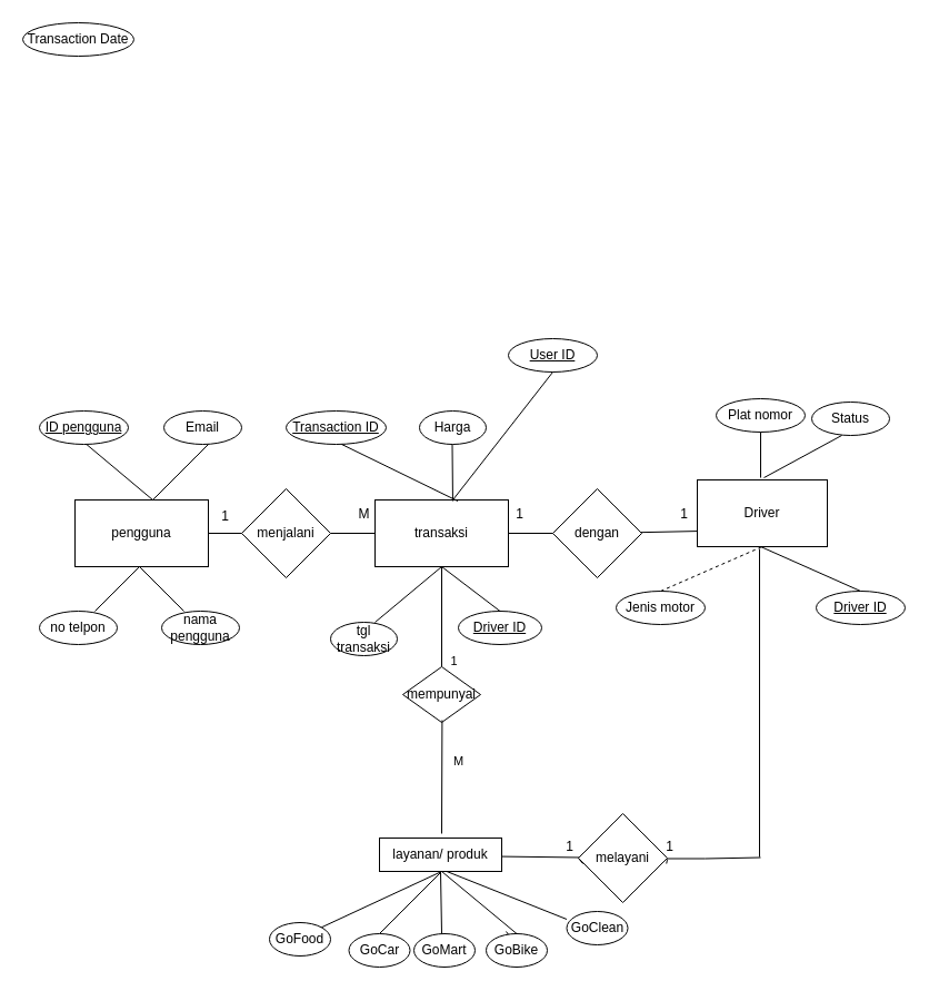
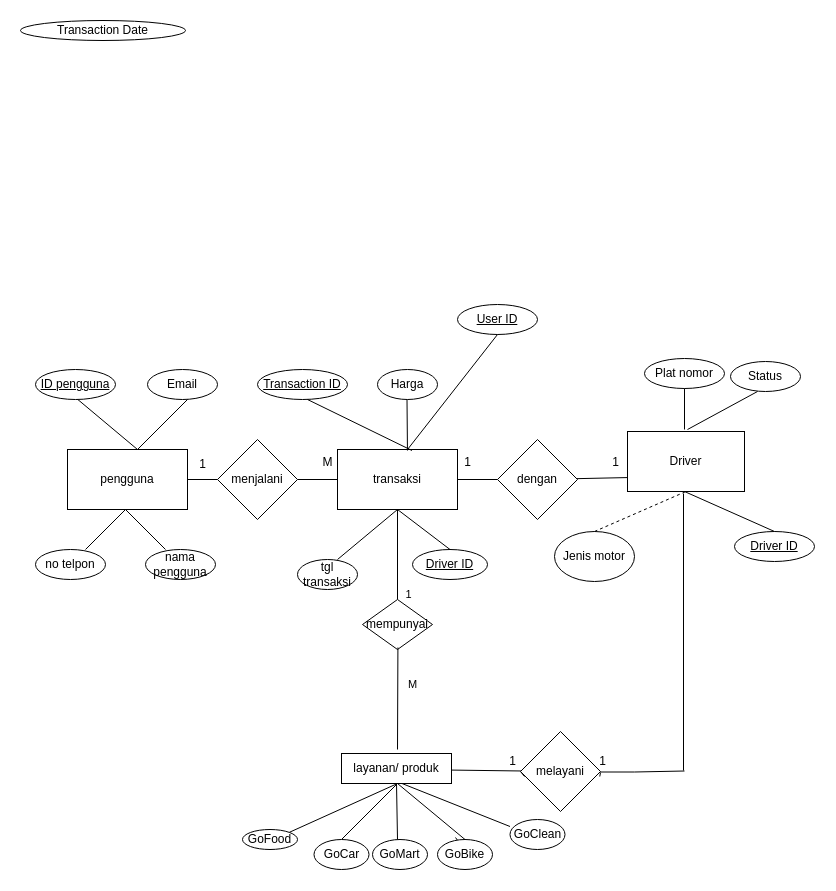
  <mxCell id="0" />
  <mxCell id="1" parent="0" />
  <mxCell id="2" value="transaksi" style="rounded=0;whiteSpace=wrap;html=1;" parent="1" vertex="1"><mxGeometry x="337" y="449" width="120" height="60" as="geometry" /></mxCell>
  <mxCell id="3" value="pengguna" style="rounded=0;whiteSpace=wrap;html=1;" parent="1" vertex="1"><mxGeometry x="67" y="449" width="120" height="60" as="geometry" /></mxCell>
  <mxCell id="4" value="menjalani" style="rhombus;whiteSpace=wrap;html=1;" parent="1" vertex="1"><mxGeometry x="217" y="439" width="80" height="80" as="geometry" /></mxCell>
  <mxCell id="5" value="dengan" style="rhombus;whiteSpace=wrap;html=1;" parent="1" vertex="1"><mxGeometry x="497" y="439" width="80" height="80" as="geometry" /></mxCell>
  <mxCell id="6" value="" style="endArrow=none;html=1;rounded=0;entryX=0;entryY=0.5;entryDx=0;entryDy=0;" parent="1" target="4" edge="1"><mxGeometry width="50" height="50" relative="1" as="geometry"><mxPoint x="187" y="479" as="sourcePoint" /><mxPoint x="237" y="429" as="targetPoint" /></mxGeometry></mxCell>
  <mxCell id="7" value="" style="endArrow=none;html=1;rounded=0;entryX=0;entryY=0.5;entryDx=0;entryDy=0;" parent="1" target="5" edge="1"><mxGeometry width="50" height="50" relative="1" as="geometry"><mxPoint x="457" y="479" as="sourcePoint" /><mxPoint x="507" y="429" as="targetPoint" /></mxGeometry></mxCell>
  <mxCell id="8" value="" style="endArrow=none;html=1;rounded=0;entryX=0;entryY=0.5;entryDx=0;entryDy=0;" parent="1" target="2" edge="1"><mxGeometry width="50" height="50" relative="1" as="geometry"><mxPoint x="297" y="479" as="sourcePoint" /><mxPoint x="347" y="429" as="targetPoint" /></mxGeometry></mxCell>
  <mxCell id="9" value="" style="endArrow=none;html=1;rounded=0;entryX=0;entryY=0.5;entryDx=0;entryDy=0;" parent="1" source="5" edge="1"><mxGeometry width="50" height="50" relative="1" as="geometry"><mxPoint x="577" y="477" as="sourcePoint" /><mxPoint x="630" y="477" as="targetPoint" /></mxGeometry></mxCell>
  <mxCell id="10" value="Email" style="ellipse;whiteSpace=wrap;html=1;" parent="1" vertex="1"><mxGeometry x="147" y="369" width="70" height="30" as="geometry" /></mxCell>
  <mxCell id="11" value="no telpon" style="ellipse;whiteSpace=wrap;html=1;" parent="1" vertex="1"><mxGeometry x="35" y="549" width="70" height="30" as="geometry" /></mxCell>
  <mxCell id="12" value="nama pengguna" style="ellipse;whiteSpace=wrap;html=1;" parent="1" vertex="1"><mxGeometry x="145" y="549" width="70" height="30" as="geometry" /></mxCell>
  <mxCell id="13" value="" style="endArrow=none;html=1;rounded=0;" parent="1" edge="1"><mxGeometry width="50" height="50" relative="1" as="geometry"><mxPoint x="85" y="549" as="sourcePoint" /><mxPoint x="125" y="509" as="targetPoint" /></mxGeometry></mxCell>
  <mxCell id="14" value="" style="endArrow=none;html=1;rounded=0;" parent="1" edge="1"><mxGeometry width="50" height="50" relative="1" as="geometry"><mxPoint x="165" y="549" as="sourcePoint" /><mxPoint x="125" y="509" as="targetPoint" /></mxGeometry></mxCell>
  <mxCell id="15" value="" style="endArrow=none;html=1;rounded=0;" parent="1" edge="1"><mxGeometry width="50" height="50" relative="1" as="geometry"><mxPoint x="137" y="449" as="sourcePoint" /><mxPoint x="187" y="399" as="targetPoint" /></mxGeometry></mxCell>
  <mxCell id="16" value="" style="endArrow=none;html=1;rounded=0;entryX=0;entryY=0;entryDx=0;entryDy=0;" parent="1" source="18" edge="1"><mxGeometry width="50" height="50" relative="1" as="geometry"><mxPoint x="137" y="449" as="sourcePoint" /><mxPoint x="87" y="399" as="targetPoint" /></mxGeometry></mxCell>
  <mxCell id="17" value="" style="endArrow=none;html=1;rounded=0;entryX=0;entryY=0;entryDx=0;entryDy=0;" parent="1" target="18" edge="1"><mxGeometry width="50" height="50" relative="1" as="geometry"><mxPoint x="137" y="449" as="sourcePoint" /><mxPoint x="87" y="399" as="targetPoint" /></mxGeometry></mxCell>
  <mxCell id="18" value="&lt;u&gt;ID pengguna&lt;/u&gt;" style="ellipse;whiteSpace=wrap;html=1;" parent="1" vertex="1"><mxGeometry x="35" y="369" width="80" height="30" as="geometry" /></mxCell>
- <mxCell id="19" value="Transaction Date" style="ellipse;whiteSpace=wrap;html=1;" parent="1" vertex="1"><mxGeometry x="20" y="20" width="100" height="30" as="geometry" /></mxCell>
+ <mxCell id="19" value="Transaction Date" style="ellipse;whiteSpace=wrap;html=1;" parent="1" vertex="1"><mxGeometry x="20" y="20" width="165" height="20" as="geometry" /></mxCell>
  <mxCell id="20" value="&lt;u&gt;User ID&lt;/u&gt;" style="ellipse;whiteSpace=wrap;html=1;" parent="1" vertex="1"><mxGeometry x="457" y="304" width="80" height="30" as="geometry" /></mxCell>
  <mxCell id="21" value="Harga" style="ellipse;whiteSpace=wrap;html=1;" parent="1" vertex="1"><mxGeometry x="377" y="369" width="60" height="30" as="geometry" /></mxCell>
  <mxCell id="22" value="&lt;u&gt;Transaction ID&lt;/u&gt;" style="ellipse;whiteSpace=wrap;html=1;" parent="1" vertex="1"><mxGeometry x="257" y="369" width="90" height="30" as="geometry" /></mxCell>
  <mxCell id="23" value="&lt;u&gt;Driver ID&lt;/u&gt;" style="ellipse;whiteSpace=wrap;html=1;" parent="1" vertex="1"><mxGeometry x="412" y="549" width="75" height="30" as="geometry" /></mxCell>
  <mxCell id="24" value="" style="endArrow=none;html=1;rounded=0;entryX=0.5;entryY=1;entryDx=0;entryDy=0;" parent="1" target="2" edge="1"><mxGeometry width="50" height="50" relative="1" as="geometry"><mxPoint x="337" y="559" as="sourcePoint" /><mxPoint x="387" y="499" as="targetPoint" /></mxGeometry></mxCell>
  <mxCell id="25" value="" style="endArrow=none;html=1;rounded=0;exitX=0.621;exitY=0.017;exitDx=0;exitDy=0;exitPerimeter=0;" parent="1" source="2" edge="1"><mxGeometry width="50" height="50" relative="1" as="geometry"><mxPoint x="377" y="479" as="sourcePoint" /><mxPoint x="307" y="399" as="targetPoint" /></mxGeometry></mxCell>
  <mxCell id="26" value="" style="endArrow=none;html=1;rounded=0;exitX=0.583;exitY=0.017;exitDx=0;exitDy=0;exitPerimeter=0;" parent="1" source="2" edge="1"><mxGeometry width="50" height="50" relative="1" as="geometry"><mxPoint x="406.5" y="439" as="sourcePoint" /><mxPoint x="406.5" y="399" as="targetPoint" /></mxGeometry></mxCell>
  <mxCell id="27" value="" style="endArrow=none;html=1;rounded=0;entryX=0.5;entryY=1;entryDx=0;entryDy=0;" parent="1" target="20" edge="1"><mxGeometry width="50" height="50" relative="1" as="geometry"><mxPoint x="407" y="449" as="sourcePoint" /><mxPoint x="457" y="399" as="targetPoint" /></mxGeometry></mxCell>
  <mxCell id="28" value="" style="endArrow=none;html=1;rounded=0;entryX=0.5;entryY=0;entryDx=0;entryDy=0;" parent="1" target="23" edge="1"><mxGeometry width="50" height="50" relative="1" as="geometry"><mxPoint x="397" y="509" as="sourcePoint" /><mxPoint x="447" y="459" as="targetPoint" /></mxGeometry></mxCell>
  <mxCell id="29" value="" style="endArrow=none;html=1;rounded=0;" parent="1" edge="1"><mxGeometry width="50" height="50" relative="1" as="geometry"><mxPoint x="397" y="599" as="sourcePoint" /><mxPoint x="397" y="509" as="targetPoint" /></mxGeometry></mxCell>
  <mxCell id="30" value="1" style="edgeLabel;html=1;align=center;verticalAlign=middle;resizable=0;points=[];" parent="29" vertex="1" connectable="0"><mxGeometry x="-0.856" y="-9" relative="1" as="geometry"><mxPoint x="1" as="offset" /></mxGeometry></mxCell>
  <mxCell id="31" value="mempunyai" style="rhombus;whiteSpace=wrap;html=1;" parent="1" vertex="1"><mxGeometry x="362" y="599" width="70" height="50" as="geometry" /></mxCell>
  <mxCell id="32" value="" style="endArrow=none;html=1;rounded=0;" parent="1" edge="1"><mxGeometry width="50" height="50" relative="1" as="geometry"><mxPoint x="397" y="749" as="sourcePoint" /><mxPoint x="397.41" y="647" as="targetPoint" /></mxGeometry></mxCell>
- <mxCell id="33" value="GoFood" style="ellipse;whiteSpace=wrap;html=1;" parent="1" vertex="1"><mxGeometry x="242" y="829" width="55" height="30" as="geometry" /></mxCell>
+ <mxCell id="33" value="GoFood" style="ellipse;whiteSpace=wrap;html=1;" parent="1" vertex="1"><mxGeometry x="242" y="829" width="55" height="20" as="geometry" /></mxCell>
  <mxCell id="34" value="M" style="text;html=1;align=center;verticalAlign=middle;resizable=0;points=[];autosize=1;strokeColor=none;fillColor=none;" parent="1" vertex="1"><mxGeometry x="312" y="447" width="30" height="30" as="geometry" /></mxCell>
  <mxCell id="35" value="1" style="text;html=1;align=center;verticalAlign=middle;resizable=0;points=[];autosize=1;strokeColor=none;fillColor=none;" parent="1" vertex="1"><mxGeometry x="187" y="449" width="30" height="30" as="geometry" /></mxCell>
  <mxCell id="36" value="1" style="text;html=1;align=center;verticalAlign=middle;resizable=0;points=[];autosize=1;strokeColor=none;fillColor=none;" parent="1" vertex="1"><mxGeometry x="452" y="447" width="30" height="30" as="geometry" /></mxCell>
  <mxCell id="37" value="1" style="text;html=1;align=center;verticalAlign=middle;resizable=0;points=[];autosize=1;strokeColor=none;fillColor=none;rotation=0;" parent="1" vertex="1"><mxGeometry x="600" y="447" width="30" height="30" as="geometry" /></mxCell>
  <mxCell id="38" value="&lt;font style=&quot;font-size: 11px;&quot;&gt;M&lt;/font&gt;" style="text;html=1;align=center;verticalAlign=middle;resizable=0;points=[];autosize=1;strokeColor=none;fillColor=none;" parent="1" vertex="1"><mxGeometry x="397" y="669" width="30" height="30" as="geometry" /></mxCell>
  <mxCell id="39" value="Driver" style="rounded=0;whiteSpace=wrap;html=1;" parent="1" vertex="1"><mxGeometry x="627" y="431" width="117" height="60" as="geometry" /></mxCell>
  <mxCell id="40" value="Status" style="ellipse;whiteSpace=wrap;html=1;" parent="1" vertex="1"><mxGeometry x="730" y="361" width="70" height="30" as="geometry" /></mxCell>
- <mxCell id="41" value="Jenis motor" style="ellipse;whiteSpace=wrap;html=1;" parent="1" vertex="1"><mxGeometry x="554" y="531" width="80" height="30" as="geometry" /></mxCell>
+ <mxCell id="41" value="Jenis motor" style="ellipse;whiteSpace=wrap;html=1;" parent="1" vertex="1"><mxGeometry x="554" y="531" width="80" height="50" as="geometry" /></mxCell>
  <mxCell id="42" value="Plat nomor" style="ellipse;whiteSpace=wrap;html=1;" parent="1" vertex="1"><mxGeometry x="644" y="358" width="80" height="30" as="geometry" /></mxCell>
  <mxCell id="43" value="&lt;u&gt;Driver ID&lt;/u&gt;" style="ellipse;whiteSpace=wrap;html=1;" parent="1" vertex="1"><mxGeometry x="734" y="531" width="80" height="30" as="geometry" /></mxCell>
  <mxCell id="44" value="" style="endArrow=none;html=1;rounded=0;entryX=0.5;entryY=1;entryDx=0;entryDy=0;exitX=0.5;exitY=0;exitDx=0;exitDy=0;dashed=1;" parent="1" source="41" target="39" edge="1"><mxGeometry width="50" height="50" relative="1" as="geometry"><mxPoint x="594" y="541" as="sourcePoint" /><mxPoint x="644" y="491" as="targetPoint" /></mxGeometry></mxCell>
  <mxCell id="45" value="" style="endArrow=none;html=1;rounded=0;exitX=0.5;exitY=0;exitDx=0;exitDy=0;" parent="1" source="43" edge="1"><mxGeometry width="50" height="50" relative="1" as="geometry"><mxPoint x="634" y="541" as="sourcePoint" /><mxPoint x="684" y="491" as="targetPoint" /></mxGeometry></mxCell>
  <mxCell id="46" value="" style="endArrow=none;html=1;rounded=0;exitX=0.5;exitY=1;exitDx=0;exitDy=0;" parent="1" source="42" edge="1"><mxGeometry width="50" height="50" relative="1" as="geometry"><mxPoint x="634" y="541" as="sourcePoint" /><mxPoint x="684" y="429" as="targetPoint" /></mxGeometry></mxCell>
  <mxCell id="47" value="" style="endArrow=none;html=1;rounded=0;" parent="1" edge="1"><mxGeometry width="50" height="50" relative="1" as="geometry"><mxPoint x="687" y="429" as="sourcePoint" /><mxPoint x="757" y="391" as="targetPoint" /></mxGeometry></mxCell>
  <mxCell id="48" value="" style="endArrow=none;html=1;rounded=0;" parent="1" edge="1"><mxGeometry width="50" height="50" relative="1" as="geometry"><mxPoint x="683" y="770" as="sourcePoint" /><mxPoint x="683" y="493" as="targetPoint" /></mxGeometry></mxCell>
  <mxCell id="49" value="" style="endArrow=none;html=1;rounded=0;" parent="1" source="51" edge="1"><mxGeometry width="50" height="50" relative="1" as="geometry"><mxPoint x="683" y="752" as="sourcePoint" /><mxPoint x="407" y="769" as="targetPoint" /></mxGeometry></mxCell>
  <mxCell id="50" value="" style="endArrow=none;html=1;rounded=0;entryX=0;entryY=0.5;entryDx=0;entryDy=0;" parent="1" source="53" target="51" edge="1"><mxGeometry width="50" height="50" relative="1" as="geometry"><mxPoint x="683" y="752" as="sourcePoint" /><mxPoint x="888" y="752" as="targetPoint" /></mxGeometry></mxCell>
  <mxCell id="51" value="melayani" style="rhombus;whiteSpace=wrap;html=1;" parent="1" vertex="1"><mxGeometry x="520" y="731" width="80" height="80" as="geometry" /></mxCell>
  <mxCell id="52" value="" style="endArrow=none;html=1;rounded=0;entryX=-0.167;entryY=1;entryDx=0;entryDy=0;entryPerimeter=0;" parent="1" source="55" edge="1"><mxGeometry width="50" height="50" relative="1" as="geometry"><mxPoint x="687" y="772" as="sourcePoint" /><mxPoint x="600" y="772" as="targetPoint" /></mxGeometry></mxCell>
  <mxCell id="53" value="1" style="text;html=1;align=center;verticalAlign=middle;resizable=0;points=[];autosize=1;strokeColor=none;fillColor=none;" parent="1" vertex="1"><mxGeometry x="497" y="746" width="30" height="30" as="geometry" /></mxCell>
  <mxCell id="54" value="" style="endArrow=none;html=1;rounded=0;entryX=0.533;entryY=0.9;entryDx=0;entryDy=0;entryPerimeter=0;" parent="1" edge="1"><mxGeometry width="50" height="50" relative="1" as="geometry"><mxPoint x="684.01" y="770.5" as="sourcePoint" /><mxPoint x="600" y="771.5" as="targetPoint" /><Array as="points"><mxPoint x="634.01" y="771.5" /></Array></mxGeometry></mxCell>
  <mxCell id="55" value="1" style="text;html=1;align=center;verticalAlign=middle;resizable=0;points=[];autosize=1;strokeColor=none;fillColor=none;" parent="1" vertex="1"><mxGeometry x="587" y="746" width="30" height="30" as="geometry" /></mxCell>
  <mxCell id="56" value="layanan/ produk" style="rounded=0;whiteSpace=wrap;html=1;" vertex="1" parent="1"><mxGeometry x="341" y="753" width="110" height="30" as="geometry" /></mxCell>
  <mxCell id="57" value="GoClean" style="ellipse;whiteSpace=wrap;html=1;" vertex="1" parent="1"><mxGeometry x="509.5" y="819" width="55" height="30" as="geometry" /></mxCell>
  <mxCell id="58" value="" style="endArrow=none;html=1;rounded=0;exitX=0.5;exitY=0;exitDx=0;exitDy=0;" edge="1" parent="1"><mxGeometry width="50" height="50" relative="1" as="geometry"><mxPoint x="509.5" y="826" as="sourcePoint" /><mxPoint x="401.5" y="783" as="targetPoint" /></mxGeometry></mxCell>
  <mxCell id="59" value="" style="endArrow=none;html=1;rounded=0;exitX=0.5;exitY=0;exitDx=0;exitDy=0;" edge="1" parent="1" source="67"><mxGeometry width="50" height="50" relative="1" as="geometry"><mxPoint x="455" y="837" as="sourcePoint" /><mxPoint x="397" y="783" as="targetPoint" /></mxGeometry></mxCell>
  <mxCell id="60" value="" style="endArrow=none;html=1;rounded=0;exitX=0.5;exitY=0;exitDx=0;exitDy=0;" edge="1" parent="1" source="65"><mxGeometry width="50" height="50" relative="1" as="geometry"><mxPoint x="345" y="846" as="sourcePoint" /><mxPoint x="397" y="783" as="targetPoint" /></mxGeometry></mxCell>
  <mxCell id="61" value="" style="endArrow=none;html=1;rounded=0;exitX=1;exitY=0;exitDx=0;exitDy=0;" edge="1" parent="1" source="33"><mxGeometry width="50" height="50" relative="1" as="geometry"><mxPoint x="297" y="829" as="sourcePoint" /><mxPoint x="397" y="783" as="targetPoint" /></mxGeometry></mxCell>
  <mxCell id="62" value="" style="endArrow=none;html=1;rounded=0;" edge="1" parent="1"><mxGeometry width="50" height="50" relative="1" as="geometry"><mxPoint x="396" y="783" as="sourcePoint" /><mxPoint x="397" y="839" as="targetPoint" /></mxGeometry></mxCell>
  <mxCell id="63" value="GoMart" style="ellipse;whiteSpace=wrap;html=1;" vertex="1" parent="1"><mxGeometry x="372" y="839" width="55" height="30" as="geometry" /></mxCell>
  <mxCell id="64" value="" style="endArrow=none;html=1;rounded=0;exitX=0.5;exitY=0;exitDx=0;exitDy=0;" edge="1" parent="1" target="65"><mxGeometry width="50" height="50" relative="1" as="geometry"><mxPoint x="345" y="846" as="sourcePoint" /><mxPoint x="397" y="783" as="targetPoint" /></mxGeometry></mxCell>
  <mxCell id="65" value="GoCar" style="ellipse;whiteSpace=wrap;html=1;" vertex="1" parent="1"><mxGeometry x="313.5" y="839" width="55" height="30" as="geometry" /></mxCell>
  <mxCell id="66" value="" style="endArrow=none;html=1;rounded=0;exitX=0.5;exitY=0;exitDx=0;exitDy=0;" edge="1" parent="1" target="67"><mxGeometry width="50" height="50" relative="1" as="geometry"><mxPoint x="455" y="837" as="sourcePoint" /><mxPoint x="397" y="783" as="targetPoint" /></mxGeometry></mxCell>
  <mxCell id="67" value="GoBike" style="ellipse;whiteSpace=wrap;html=1;" vertex="1" parent="1"><mxGeometry x="437" y="839" width="55" height="30" as="geometry" /></mxCell>
  <mxCell id="68" value="tgl transaksi" style="ellipse;whiteSpace=wrap;html=1;" vertex="1" parent="1"><mxGeometry x="297" y="559" width="60" height="30" as="geometry" /></mxCell>
